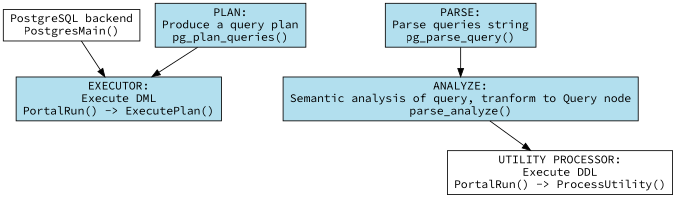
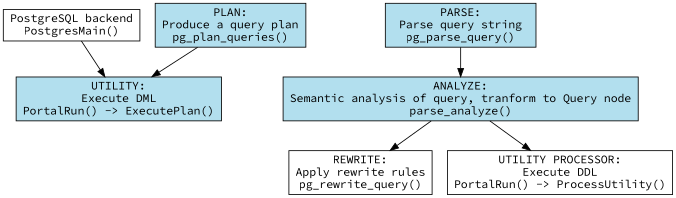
  digraph {
    fontname="Source Code Pro"
    fontsize=10
    node [fontname="Source Code Pro" shape=box fillcolor=lightblue2 style=filled]
    edge [fontname="Source Code Pro"]
    n1 [label="PostgreSQL backend\nPostgresMain()" fillcolor="" style=""]
-   n2 [label="EXECUTOR:\nExecute DML\nPortalRun() -> ExecutePlan()"]
-   n3 [label="PARSE:\nParse queries string\npg_parse_query()"]
+   n2 [label="UTILITY:\nExecute DML\nPortalRun() -> ExecutePlan()"]
+   n3 [label="PARSE:\nParse query string\npg_parse_query()"]
    n4 [label="ANALYZE:\nSemantic analysis of query, tranform to Query node\nparse_analyze()"]
+   n5 [label="REWRITE:\nApply rewrite rules\npg_rewrite_query()" fillcolor="" style=""]
    n6 [label="UTILITY PROCESSOR:\nExecute DDL\nPortalRun() -> ProcessUtility()" fillcolor="" style=""]
    n7 [label="PLAN:\nProduce a query plan\npg_plan_queries()"]
    n1 -> n2
    n3 -> n4
+   n4 -> n5
    n4 -> n6
    n7 -> n2
  }
